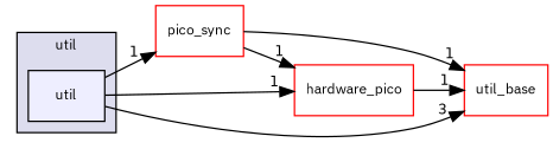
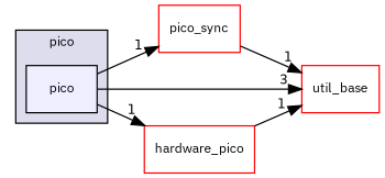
  digraph {
    compound=true
    fontname="IBM Plex Sans"
    rankdir=LR
    node [fillcolor=white fontname="IBM Plex Sans" fontsize=10 shape=box style=filled color=red]
    edge [fontname="IBM Plex Sans" headlabel=1 labeldistance=1.5 labelfontname=Helvetica labelfontsize=10]
-   n1 [fillcolor="#eeeeff" label=util pencolor=black color=""]
+   n1 [fillcolor="#eeeeff" label=pico pencolor=black color=""]
    n2 [label=pico_sync]
    n3 [label=util_base]
    n4 [label=hardware_pico]
    subgraph cluster_1 {
      bgcolor="#ddddee"
      fontsize=10
-     label=util
+     label=pico
      pencolor=black
      n1
    }
    n1 -> n2
    n1 -> n3 [headlabel=3]
    n1 -> n4
    n2 -> n3
-   n2 -> n4
    n4 -> n3
  }
